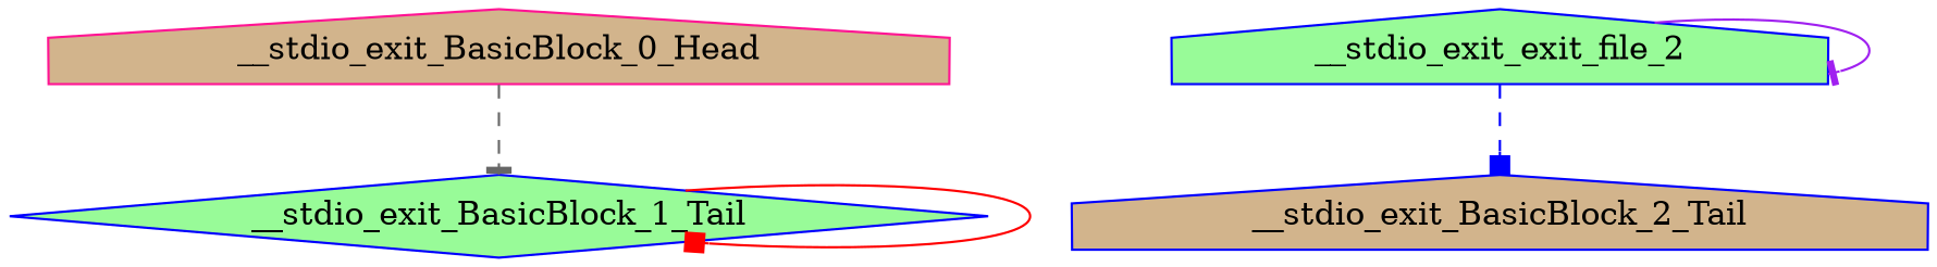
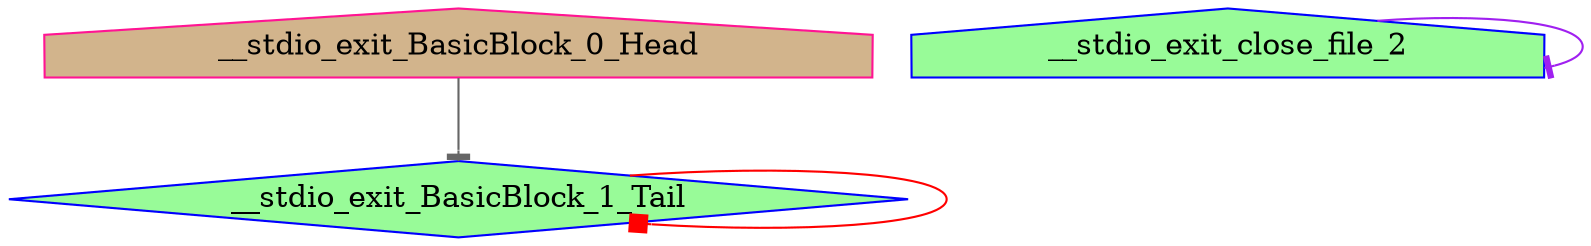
  digraph {
    node [color=blue fillcolor=palegreen shape=house style=filled]
    edge [arrowhead=box style=solid]
    __stdio_exit_BasicBlock_1_Tail [shape=diamond]
-   __stdio_exit_close_file_2 [label=__stdio_exit_exit_file_2]
-   __stdio_exit_BasicBlock_2_Tail [fillcolor=tan]
+   __stdio_exit_close_file_2
    __stdio_exit_BasicBlock_0_Head [color=deeppink fillcolor=tan]
    __stdio_exit_BasicBlock_1_Tail -> __stdio_exit_BasicBlock_1_Tail [color=red]
    __stdio_exit_close_file_2 -> __stdio_exit_close_file_2 [arrowhead=tee color=purple]
-   __stdio_exit_close_file_2 -> __stdio_exit_BasicBlock_2_Tail [color=blue style=dashed]
-   __stdio_exit_BasicBlock_0_Head -> __stdio_exit_BasicBlock_1_Tail [arrowhead=tee color=gray40 style=dashed]
+   __stdio_exit_BasicBlock_0_Head -> __stdio_exit_BasicBlock_1_Tail [arrowhead=tee color=gray40]
  }
